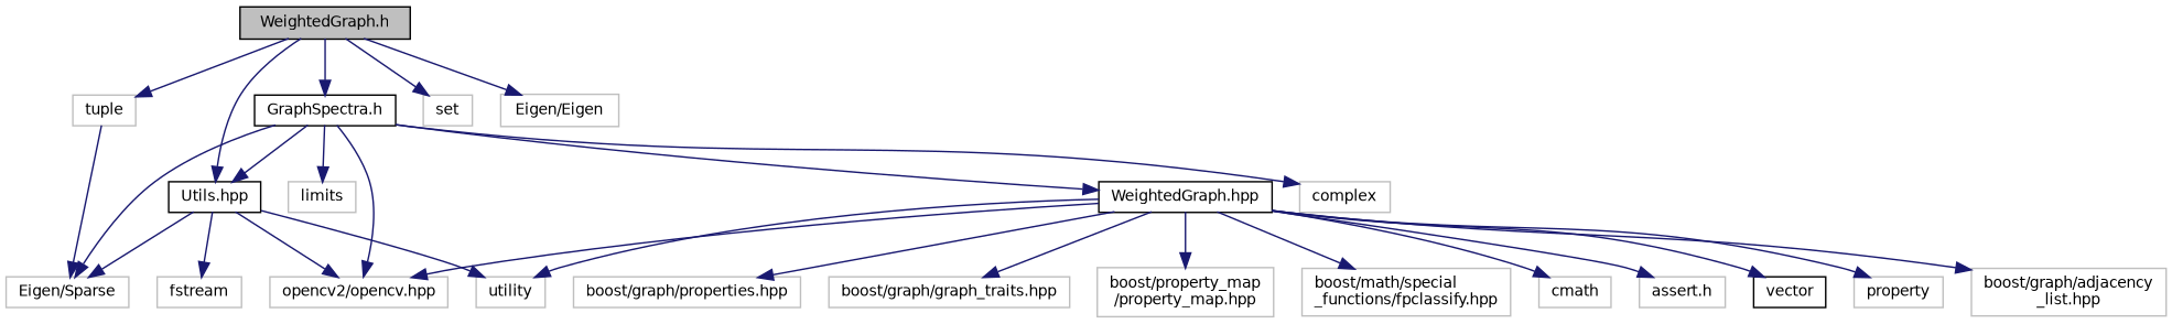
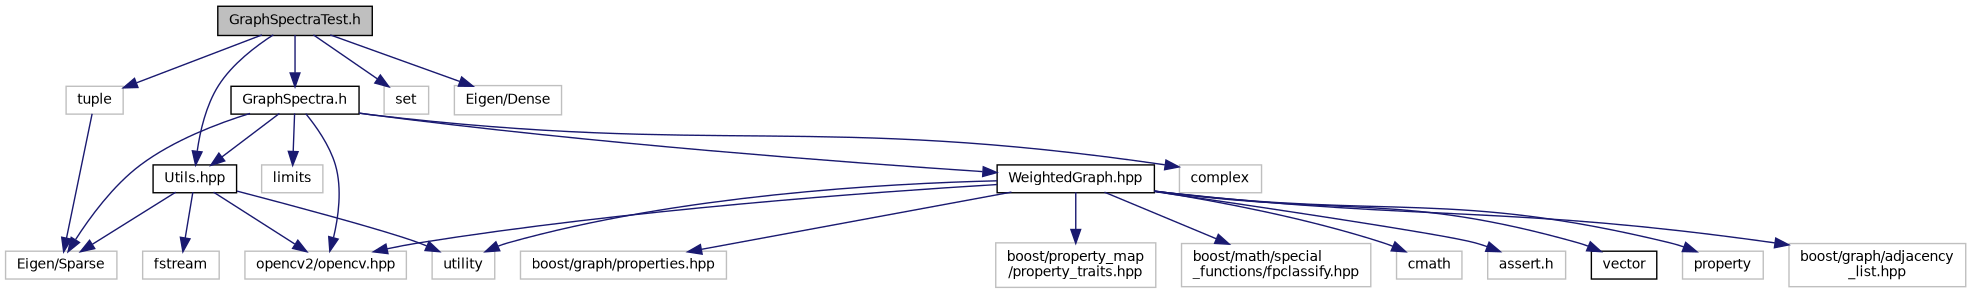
  digraph {
    node [color=grey75 fillcolor=white fontname=Helvetica fontsize=10 shape=record style=filled]
    edge [color=midnightblue fontname=Helvetica fontsize=10 labelfontname=Helvetica labelfontsize=10 style=solid]
-   n1 [color=black fillcolor=grey75 fontcolor=black height=0.2 label="WeightedGraph.h" width=0.4]
+   n1 [color=black fillcolor=grey75 fontcolor=black height=0.2 label="GraphSpectraTest.h" width=0.4]
    n2 [height=0.2 label=tuple width=0.4]
    n3 [height=0.2 label=set width=0.4]
-   n4 [height=0.2 label="Eigen/Eigen" width=0.4]
+   n4 [height=0.2 label="Eigen/Dense" width=0.4]
    n5 [color=black height=0.2 label="GraphSpectra.h" width=0.4]
    n6 [color=black height=0.2 label="Utils.hpp" width=0.4]
    n7 [height=0.2 label="Eigen/Sparse" width=0.4]
    n8 [height=0.2 label="opencv2/opencv.hpp" width=0.4]
    n9 [height=0.2 label=complex width=0.4]
    n10 [height=0.2 label=limits width=0.4]
    n11 [color=black height=0.2 label="WeightedGraph.hpp" width=0.4]
    n12 [height=0.2 label=utility width=0.4]
    n13 [height=0.2 label=fstream width=0.4]
    n14 [height=0.2 label=cmath width=0.4]
    n15 [height=0.2 label="assert.h" width=0.4]
    n16 [color=black height=0.2 label=vector width=0.4]
    n17 [height=0.2 label=property width=0.4]
    n18 [height=0.2 label="boost/graph/adjacency\l_list.hpp" width=0.4]
    n19 [height=0.2 label="boost/graph/properties.hpp" width=0.4]
-   n20 [height=0.2 label="boost/graph/graph_traits.hpp" width=0.4]
-   n21 [height=0.2 label="boost/property_map\l/property_map.hpp" width=0.4]
+   n21 [height=0.2 label="boost/property_map\l/property_traits.hpp" width=0.4]
    n22 [height=0.2 label="boost/math/special\l_functions/fpclassify.hpp" width=0.4]
    n1 -> n2
    n1 -> n3
    n1 -> n4
    n1 -> n5
    n1 -> n6
    n2 -> n7
    n5 -> n6
    n5 -> n7
    n5 -> n8
    n5 -> n9
    n5 -> n10
    n5 -> n11
    n6 -> n7
    n6 -> n8
    n6 -> n12
    n6 -> n13
    n11 -> n8
    n11 -> n12
    n11 -> n14
    n11 -> n15
    n11 -> n16
    n11 -> n17
    n11 -> n18
    n11 -> n19
-   n11 -> n20
    n11 -> n21
    n11 -> n22
  }
